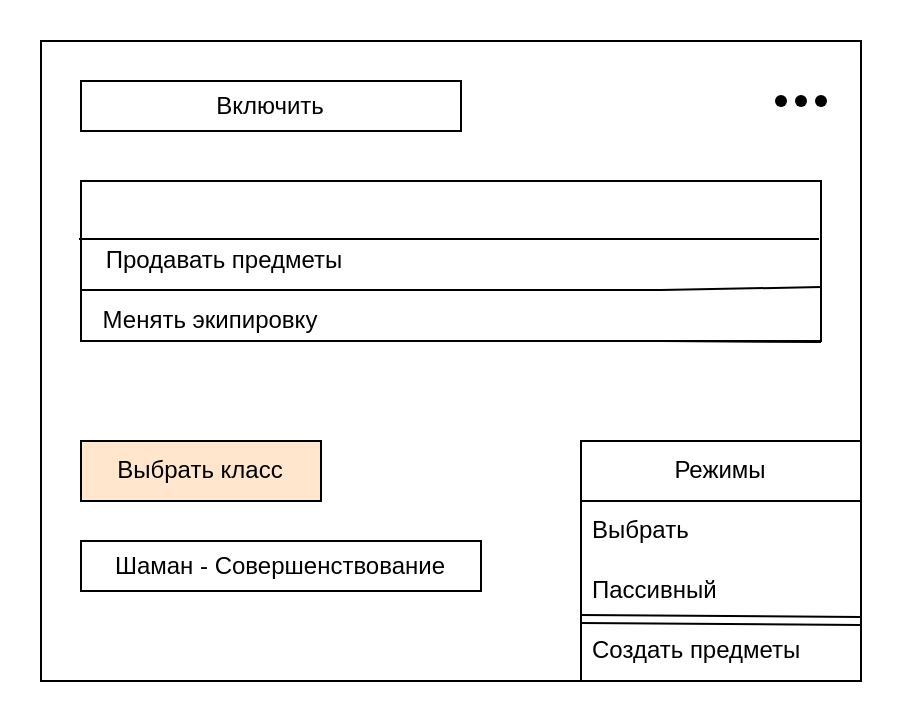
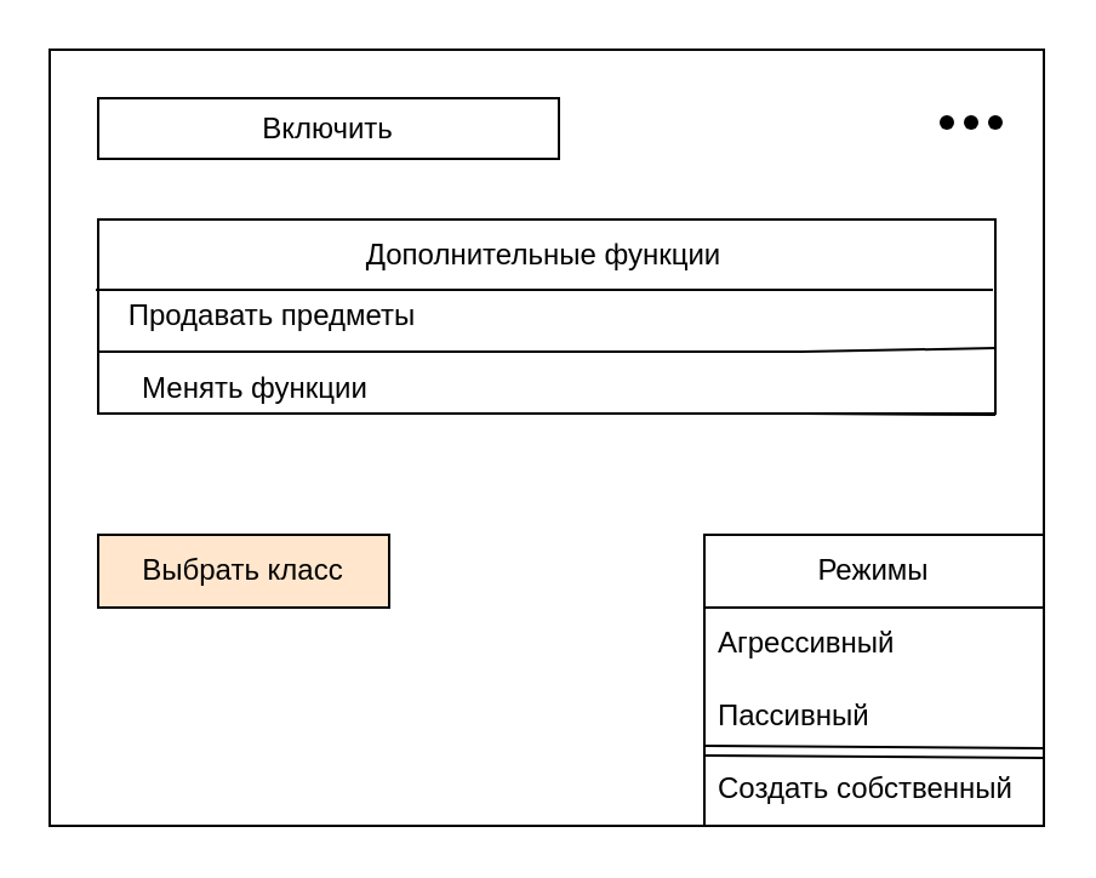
  <mxCell id="0" />
  <mxCell id="1" parent="0" />
  <mxCell id="2" value="" style="rounded=0;whiteSpace=wrap;html=1;" vertex="1" parent="1"><mxGeometry x="20" y="20" width="410" height="320" as="geometry" /></mxCell>
  <mxCell id="3" value="&lt;div&gt;Включить&lt;/div&gt;" style="rounded=0;whiteSpace=wrap;html=1;" vertex="1" parent="1"><mxGeometry x="40" y="40" width="190" height="25" as="geometry" /></mxCell>
  <mxCell id="4" value="Выбрать класс" style="rounded=0;whiteSpace=wrap;html=1;fillColor=#ffe6cc;" vertex="1" parent="1"><mxGeometry x="40" y="220" width="120" height="30" as="geometry" /></mxCell>
- <mxCell id="5" value="Шаман - Совершенствование" style="rounded=0;whiteSpace=wrap;html=1;" vertex="1" parent="1"><mxGeometry x="40" y="270" width="200" height="25" as="geometry" /></mxCell>
  <mxCell id="6" value="Режимы" style="swimlane;fontStyle=0;childLayout=stackLayout;horizontal=1;startSize=30;horizontalStack=0;resizeParent=1;resizeParentMax=0;resizeLast=0;collapsible=1;marginBottom=0;whiteSpace=wrap;html=1;" vertex="1" parent="1"><mxGeometry x="290" y="220" width="140" height="120" as="geometry"><mxRectangle x="480" y="270" width="90" height="30" as="alternateBounds" /></mxGeometry></mxCell>
- <mxCell id="7" value="Выбрать" style="text;strokeColor=none;fillColor=none;align=left;verticalAlign=middle;spacingLeft=4;spacingRight=4;overflow=hidden;points=[[0,0.5],[1,0.5]];portConstraint=eastwest;rotatable=0;whiteSpace=wrap;html=1;" vertex="1" parent="6"><mxGeometry y="30" width="140" height="30" as="geometry" /></mxCell>
+ <mxCell id="7" value="Агрессивный" style="text;strokeColor=none;fillColor=none;align=left;verticalAlign=middle;spacingLeft=4;spacingRight=4;overflow=hidden;points=[[0,0.5],[1,0.5]];portConstraint=eastwest;rotatable=0;whiteSpace=wrap;html=1;" vertex="1" parent="6"><mxGeometry y="30" width="140" height="30" as="geometry" /></mxCell>
  <mxCell id="8" value="&lt;div&gt;Пассивный&lt;/div&gt;" style="text;strokeColor=none;fillColor=none;align=left;verticalAlign=middle;spacingLeft=4;spacingRight=4;overflow=hidden;points=[[0,0.5],[1,0.5]];portConstraint=eastwest;rotatable=0;whiteSpace=wrap;html=1;" vertex="1" parent="6"><mxGeometry y="60" width="140" height="30" as="geometry" /></mxCell>
  <mxCell id="9" value="" style="shape=link;html=1;rounded=0;entryX=1;entryY=0.75;entryDx=0;entryDy=0;" edge="1" parent="6" target="6"><mxGeometry width="100" relative="1" as="geometry"><mxPoint y="89" as="sourcePoint" /><mxPoint x="100" y="89" as="targetPoint" /></mxGeometry></mxCell>
- <mxCell id="10" value="Создать предметы" style="text;strokeColor=none;fillColor=none;align=left;verticalAlign=middle;spacingLeft=4;spacingRight=4;overflow=hidden;points=[[0,0.5],[1,0.5]];portConstraint=eastwest;rotatable=0;whiteSpace=wrap;html=1;" vertex="1" parent="6"><mxGeometry y="90" width="140" height="30" as="geometry" /></mxCell>
+ <mxCell id="10" value="Создать собственный" style="text;strokeColor=none;fillColor=none;align=left;verticalAlign=middle;spacingLeft=4;spacingRight=4;overflow=hidden;points=[[0,0.5],[1,0.5]];portConstraint=eastwest;rotatable=0;whiteSpace=wrap;html=1;" vertex="1" parent="6"><mxGeometry y="90" width="140" height="30" as="geometry" /></mxCell>
  <mxCell id="11" value="" style="rounded=0;whiteSpace=wrap;html=1;" vertex="1" parent="1"><mxGeometry x="40" y="90" width="370" height="80" as="geometry" /></mxCell>
  <mxCell id="12" value="" style="shape=waypoint;sketch=0;fillStyle=solid;size=6;pointerEvents=1;points=[];fillColor=none;resizable=0;rotatable=0;perimeter=centerPerimeter;snapToPoint=1;" vertex="1" parent="1"><mxGeometry x="400" y="40" width="20" height="20" as="geometry" /></mxCell>
  <mxCell id="13" value="" style="shape=waypoint;sketch=0;fillStyle=solid;size=6;pointerEvents=1;points=[];fillColor=none;resizable=0;rotatable=0;perimeter=centerPerimeter;snapToPoint=1;" vertex="1" parent="1"><mxGeometry x="390" y="40" width="20" height="20" as="geometry" /></mxCell>
  <mxCell id="14" value="" style="shape=waypoint;sketch=0;fillStyle=solid;size=6;pointerEvents=1;points=[];fillColor=none;resizable=0;rotatable=0;perimeter=centerPerimeter;snapToPoint=1;" vertex="1" parent="1"><mxGeometry x="380" y="40" width="20" height="20" as="geometry" /></mxCell>
  <mxCell id="15" value="" style="endArrow=none;html=1;rounded=0;entryX=1;entryY=0.25;entryDx=0;entryDy=0;exitX=0;exitY=0.25;exitDx=0;exitDy=0;" edge="1" parent="1"><mxGeometry width="50" height="50" relative="1" as="geometry"><mxPoint x="39" y="119" as="sourcePoint" /><mxPoint x="409" y="119" as="targetPoint" /></mxGeometry></mxCell>
+ <mxCell id="16" value="Дополнительные функции" style="text;html=1;align=center;verticalAlign=middle;whiteSpace=wrap;rounded=0;" vertex="1" parent="1"><mxGeometry x="124" y="90" width="200" height="30" as="geometry" /></mxCell>
  <mxCell id="17" value="" style="endArrow=none;html=1;rounded=0;exitX=0;exitY=0.5;exitDx=0;exitDy=0;entryX=1;entryY=0.663;entryDx=0;entryDy=0;entryPerimeter=0;" edge="1" parent="1" target="11"><mxGeometry width="50" height="50" relative="1" as="geometry"><mxPoint x="40" y="144.5" as="sourcePoint" /><mxPoint x="370" y="145" as="targetPoint" /><Array as="points"><mxPoint x="330" y="144.5" /></Array></mxGeometry></mxCell>
  <mxCell id="18" value="Продавать предметы" style="text;html=1;align=center;verticalAlign=middle;whiteSpace=wrap;rounded=0;" vertex="1" parent="1"><mxGeometry x="30" y="120" width="164" height="20" as="geometry" /></mxCell>
  <mxCell id="19" value="" style="endArrow=none;html=1;rounded=0;exitX=0;exitY=0.5;exitDx=0;exitDy=0;entryX=1;entryY=0.5;entryDx=0;entryDy=0;" edge="1" parent="1"><mxGeometry width="50" height="50" relative="1" as="geometry"><mxPoint x="40" y="170" as="sourcePoint" /><mxPoint x="410" y="170.5" as="targetPoint" /><Array as="points"><mxPoint x="330" y="170" /></Array></mxGeometry></mxCell>
- <mxCell id="20" value="Менять экипировку" style="text;html=1;align=center;verticalAlign=middle;whiteSpace=wrap;rounded=0;" vertex="1" parent="1"><mxGeometry x="30" y="150" width="150" height="20" as="geometry" /></mxCell>
+ <mxCell id="20" value="Менять функции" style="text;html=1;align=center;verticalAlign=middle;whiteSpace=wrap;rounded=0;" vertex="1" parent="1"><mxGeometry x="30" y="150" width="150" height="20" as="geometry" /></mxCell>
